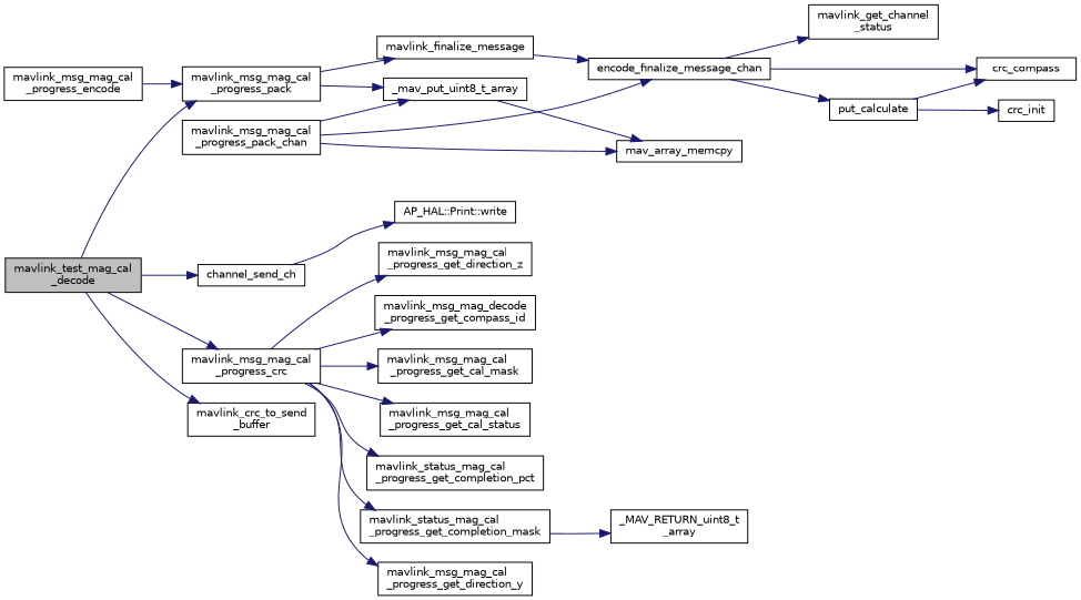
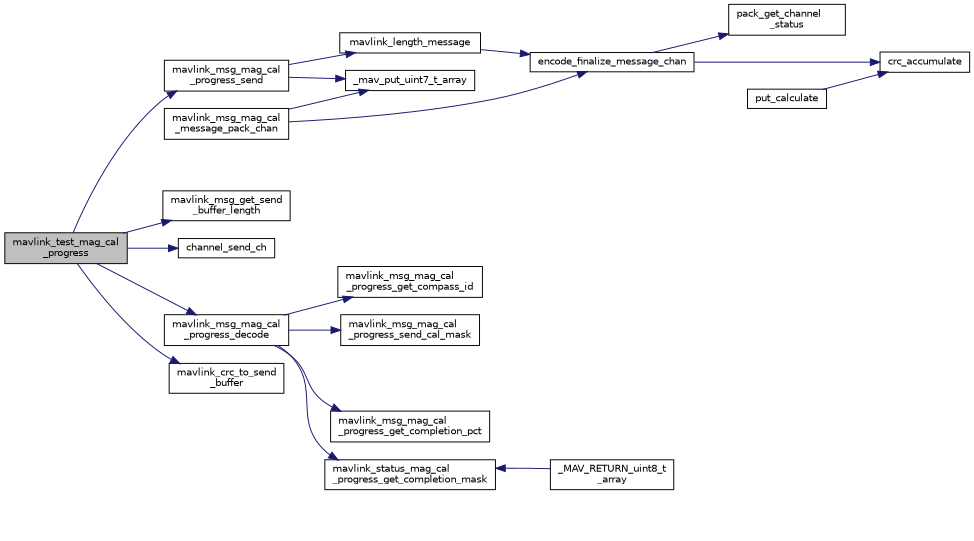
  digraph {
    rankdir=LR
    node [color=black fillcolor=white fontname=Helvetica fontsize=10 shape=record style=filled]
    edge [color=midnightblue fontname=Helvetica fontsize=10 labelfontname=Helvetica labelfontsize=10 style=solid]
-   n1 [fillcolor=grey75 fontcolor=black height=0.2 label="mavlink_test_mag_cal\l_decode" width=0.4]
-   n2 [height=0.2 label="mavlink_msg_mag_cal\l_progress_pack" width=0.4]
-   n3 [height=0.2 label="mavlink_msg_mag_cal\l_progress_crc" width=0.4]
+   n1 [fillcolor=grey75 fontcolor=black height=0.2 label="mavlink_test_mag_cal\l_progress" width=0.4]
+   n2 [height=0.2 label="mavlink_msg_mag_cal\l_progress_send" width=0.4]
+   n3 [height=0.2 label="mavlink_msg_mag_cal\l_progress_decode" width=0.4]
    n4 [height=0.2 label="mavlink_crc_to_send\l_buffer" width=0.4]
+   n5 [height=0.2 label="mavlink_msg_get_send\l_buffer_length" width=0.4]
    n6 [height=0.2 label=channel_send_ch width=0.4]
-   n7 [height=0.2 label=mav_array_memcpy width=0.4]
-   n8 [height=0.2 label="mavlink_msg_mag_cal\l_progress_encode" width=0.4]
-   n9 [height=0.2 label=_mav_put_uint8_t_array width=0.4]
-   n10 [height=0.2 label=mavlink_finalize_message width=0.4]
-   n11 [height=0.2 label="mavlink_msg_mag_cal\l_progress_get_direction_y" width=0.4]
-   n12 [height=0.2 label="mavlink_msg_mag_cal\l_progress_get_direction_z" width=0.4]
-   n13 [height=0.2 label="mavlink_msg_mag_decode\l_progress_get_compass_id" width=0.4]
-   n14 [height=0.2 label="mavlink_msg_mag_cal\l_progress_get_cal_mask" width=0.4]
-   n15 [height=0.2 label="mavlink_msg_mag_cal\l_progress_get_cal_status" width=0.4]
-   n16 [height=0.2 label="mavlink_status_mag_cal\l_progress_get_completion_pct" width=0.4]
+   n9 [height=0.2 label=_mav_put_uint7_t_array width=0.4]
+   n10 [height=0.2 label=mavlink_length_message width=0.4]
+   n13 [height=0.2 label="mavlink_msg_mag_cal\l_progress_get_compass_id" width=0.4]
+   n14 [height=0.2 label="mavlink_msg_mag_cal\l_progress_send_cal_mask" width=0.4]
+   n16 [height=0.2 label="mavlink_msg_mag_cal\l_progress_get_completion_pct" width=0.4]
    n17 [height=0.2 label="mavlink_status_mag_cal\l_progress_get_completion_mask" width=0.4]
-   n18 [height=0.2 label="mavlink_msg_mag_cal\l_progress_pack_chan" width=0.4]
+   n18 [height=0.2 label="mavlink_msg_mag_cal\l_message_pack_chan" width=0.4]
    n19 [height=0.2 label=encode_finalize_message_chan width=0.4]
-   n20 [height=0.2 label="AP_HAL::Print::write" width=0.4]
-   n21 [height=0.2 label="mavlink_get_channel\l_status" width=0.4]
+   n21 [height=0.2 label="pack_get_channel\l_status" width=0.4]
    n22 [height=0.2 label=put_calculate width=0.4]
-   n23 [height=0.2 label=crc_compass width=0.4]
-   n24 [height=0.2 label=crc_init width=0.4]
+   n23 [height=0.2 label=crc_accumulate width=0.4]
    n25 [height=0.2 label="_MAV_RETURN_uint8_t\l_array" width=0.4]
    n1 -> n2
    n1 -> n3
    n1 -> n4
+   n1 -> n5
    n1 -> n6
    n2 -> n9
    n2 -> n10
-   n3 -> n11
-   n3 -> n12
    n3 -> n13
    n3 -> n14
-   n3 -> n15
    n3 -> n16
    n3 -> n17
-   n6 -> n20
-   n8 -> n2
-   n9 -> n7
    n10 -> n19
-   n17 -> n25
-   n18 -> n7
+   n25 -> n17
    n18 -> n9
    n18 -> n19
    n19 -> n21
-   n19 -> n22
    n19 -> n23
    n22 -> n23
-   n22 -> n24
  }
